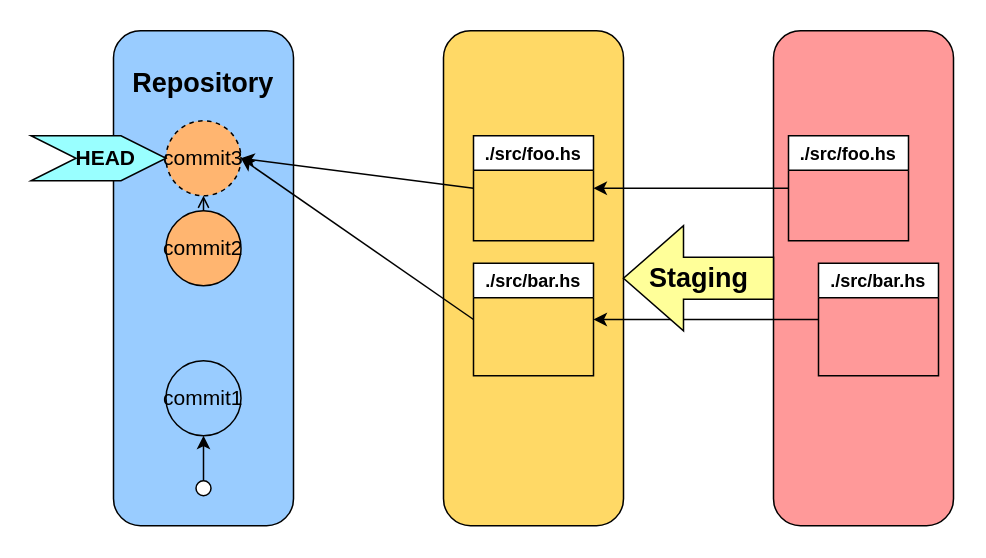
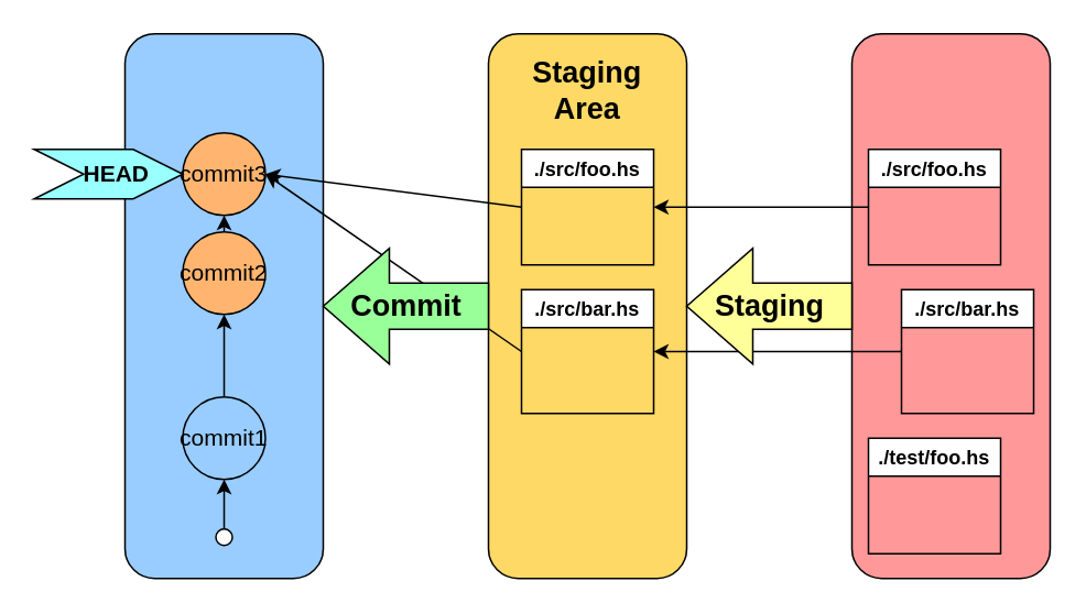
  <mxCell id="0" />
  <mxCell id="1" parent="0" />
  <mxCell id="2" value="" style="rounded=1;whiteSpace=wrap;html=1;fillColor=#FF9999;" vertex="1" parent="1"><mxGeometry x="515" y="20" width="120" height="330" as="geometry" /></mxCell>
  <mxCell id="3" value="" style="rounded=1;whiteSpace=wrap;html=1;fillColor=#99CCFF;" vertex="1" parent="1"><mxGeometry x="75" y="20" width="120" height="330" as="geometry" /></mxCell>
- <mxCell id="4" value="&lt;font style=&quot;font-size: 18px&quot;&gt;&lt;b&gt;Repository&lt;/b&gt;&lt;/font&gt;" style="text;html=1;strokeColor=none;fillColor=none;align=center;verticalAlign=middle;whiteSpace=wrap;rounded=0;" vertex="1" parent="1"><mxGeometry x="80" y="45" width="110" height="20" as="geometry" /></mxCell>
- <mxCell id="5" value="&lt;font style=&quot;font-size: 14px&quot;&gt;commit3&lt;/font&gt;" style="ellipse;whiteSpace=wrap;html=1;aspect=fixed;fillColor=#FFB570;dashed=1;" vertex="1" parent="1"><mxGeometry x="110" y="80" width="50" height="50" as="geometry" /></mxCell>
+ <mxCell id="5" value="&lt;font style=&quot;font-size: 14px&quot;&gt;commit3&lt;/font&gt;" style="ellipse;whiteSpace=wrap;html=1;aspect=fixed;fillColor=#FFB570;" vertex="1" parent="1"><mxGeometry x="110" y="80" width="50" height="50" as="geometry" /></mxCell>
  <mxCell id="6" value="&lt;font style=&quot;font-size: 14px&quot;&gt;commit2&lt;/font&gt;" style="ellipse;whiteSpace=wrap;html=1;aspect=fixed;fillColor=#FFB570;" vertex="1" parent="1"><mxGeometry x="110" y="140" width="50" height="50" as="geometry" /></mxCell>
- <mxCell id="7" value="" style="endArrow=open;html=1;exitX=0.5;exitY=0;exitDx=0;exitDy=0;entryX=0.5;entryY=1;entryDx=0;entryDy=0;" edge="1" parent="1" source="6" target="5"><mxGeometry width="50" height="50" relative="1" as="geometry"><mxPoint x="185" y="100" as="sourcePoint" /><mxPoint x="235" y="50" as="targetPoint" /></mxGeometry></mxCell>
+ <mxCell id="7" value="" style="endArrow=classic;html=1;exitX=0.5;exitY=0;exitDx=0;exitDy=0;entryX=0.5;entryY=1;entryDx=0;entryDy=0;" edge="1" parent="1" source="6" target="5"><mxGeometry width="50" height="50" relative="1" as="geometry"><mxPoint x="185" y="100" as="sourcePoint" /><mxPoint x="235" y="50" as="targetPoint" /></mxGeometry></mxCell>
+ <mxCell id="8" value="" style="endArrow=classic;html=1;exitX=0.5;exitY=0;exitDx=0;exitDy=0;entryX=0.5;entryY=1;entryDx=0;entryDy=0;" edge="1" parent="1" source="9" target="6"><mxGeometry width="50" height="50" relative="1" as="geometry"><mxPoint x="205" y="180" as="sourcePoint" /><mxPoint x="255" y="130" as="targetPoint" /></mxGeometry></mxCell>
  <mxCell id="9" value="&lt;font style=&quot;font-size: 14px&quot;&gt;commit1&lt;/font&gt;" style="ellipse;whiteSpace=wrap;html=1;aspect=fixed;fillColor=#99ccff;" vertex="1" parent="1"><mxGeometry x="110" y="240" width="50" height="50" as="geometry" /></mxCell>
  <mxCell id="10" value="" style="endArrow=classic;html=1;entryX=0.5;entryY=1;entryDx=0;entryDy=0;exitX=0.5;exitY=0;exitDx=0;exitDy=0;" edge="1" parent="1" source="11" target="9"><mxGeometry width="50" height="50" relative="1" as="geometry"><mxPoint x="345" y="300" as="sourcePoint" /><mxPoint x="275" y="200" as="targetPoint" /></mxGeometry></mxCell>
  <mxCell id="11" value="" style="ellipse;whiteSpace=wrap;html=1;aspect=fixed;" vertex="1" parent="1"><mxGeometry x="130" y="320" width="10" height="10" as="geometry" /></mxCell>
  <mxCell id="12" value="" style="rounded=1;whiteSpace=wrap;html=1;fillColor=#FFD966;" vertex="1" parent="1"><mxGeometry x="295" y="20" width="120" height="330" as="geometry" /></mxCell>
+ <mxCell id="13" value="&lt;font style=&quot;font-size: 18px&quot;&gt;&lt;b&gt;Staging Area&lt;/b&gt;&lt;/font&gt;" style="text;html=1;strokeColor=none;fillColor=none;align=center;verticalAlign=middle;whiteSpace=wrap;rounded=0;" vertex="1" parent="1"><mxGeometry x="305" y="32.5" width="100" height="45" as="geometry" /></mxCell>
+ <mxCell id="14" value="./test/foo.hs" style="swimlane;" vertex="1" parent="1"><mxGeometry x="525" y="265" width="80" height="70" as="geometry" /></mxCell>
  <mxCell id="15" value="./src/bar.hs" style="swimlane;startSize=23;" vertex="1" parent="1"><mxGeometry x="545" y="175" width="80" height="75" as="geometry" /></mxCell>
  <mxCell id="16" value="./src/foo.hs" style="swimlane;fillColor=#FFFFFF;" vertex="1" parent="1"><mxGeometry x="525" y="90" width="80" height="70" as="geometry"><mxRectangle x="340" y="68" width="100" height="23" as="alternateBounds" /></mxGeometry></mxCell>
  <mxCell id="17" value="./src/foo.hs" style="swimlane;" vertex="1" parent="1"><mxGeometry x="315" y="90" width="80" height="70" as="geometry"><mxRectangle x="340" y="68" width="100" height="23" as="alternateBounds" /></mxGeometry></mxCell>
  <mxCell id="18" value="./src/bar.hs" style="swimlane;startSize=23;" vertex="1" parent="1"><mxGeometry x="315" y="175" width="80" height="75" as="geometry" /></mxCell>
  <mxCell id="19" value="" style="endArrow=classic;html=1;exitX=0;exitY=0.5;exitDx=0;exitDy=0;entryX=1;entryY=0.5;entryDx=0;entryDy=0;" edge="1" parent="1" source="16" target="17"><mxGeometry width="50" height="50" relative="1" as="geometry"><mxPoint x="685" y="180" as="sourcePoint" /><mxPoint x="735" y="130" as="targetPoint" /></mxGeometry></mxCell>
  <mxCell id="20" value="" style="endArrow=classic;html=1;exitX=0;exitY=0.5;exitDx=0;exitDy=0;entryX=1;entryY=0.5;entryDx=0;entryDy=0;" edge="1" parent="1" source="15" target="18"><mxGeometry width="50" height="50" relative="1" as="geometry"><mxPoint x="655" y="210" as="sourcePoint" /><mxPoint x="705" y="160" as="targetPoint" /></mxGeometry></mxCell>
  <mxCell id="21" value="" style="endArrow=classic;html=1;exitX=0;exitY=0.5;exitDx=0;exitDy=0;entryX=1;entryY=0.5;entryDx=0;entryDy=0;" edge="1" parent="1" source="17" target="5"><mxGeometry width="50" height="50" relative="1" as="geometry"><mxPoint x="215" y="310" as="sourcePoint" /><mxPoint x="265" y="260" as="targetPoint" /></mxGeometry></mxCell>
  <mxCell id="22" value="" style="endArrow=classic;html=1;exitX=0;exitY=0.5;exitDx=0;exitDy=0;entryX=1;entryY=0.5;entryDx=0;entryDy=0;" edge="1" parent="1" source="18" target="5"><mxGeometry width="50" height="50" relative="1" as="geometry"><mxPoint x="215" y="420" as="sourcePoint" /><mxPoint x="265" y="370" as="targetPoint" /></mxGeometry></mxCell>
+ <mxCell id="23" value="&lt;b&gt;&lt;font style=&quot;font-size: 18px&quot;&gt;Commit&lt;/font&gt;&lt;/b&gt;" style="html=1;shadow=0;dashed=0;align=center;verticalAlign=middle;shape=mxgraph.arrows2.arrow;dy=0.6;dx=40;flipH=1;notch=0;fillColor=#99FF99;" vertex="1" parent="1"><mxGeometry x="195" y="150" width="100" height="70" as="geometry" /></mxCell>
  <mxCell id="24" value="&lt;b&gt;&lt;font style=&quot;font-size: 18px&quot;&gt;Staging&lt;/font&gt;&lt;/b&gt;" style="html=1;shadow=0;dashed=0;align=center;verticalAlign=middle;shape=mxgraph.arrows2.arrow;dy=0.6;dx=40;flipH=1;notch=0;fillColor=#FFFF99;" vertex="1" parent="1"><mxGeometry x="415" y="150" width="100" height="70" as="geometry" /></mxCell>
  <mxCell id="25" value="" style="html=1;shadow=0;dashed=0;align=center;verticalAlign=middle;shape=mxgraph.arrows2.arrow;dy=0;dx=30;notch=30;fillColor=#99FFFF;rotation=0;" vertex="1" parent="1"><mxGeometry x="20" y="90" width="90" height="30" as="geometry" /></mxCell>
  <mxCell id="26" value="&lt;font style=&quot;font-size: 14px&quot;&gt;&lt;b&gt;HEAD&lt;/b&gt;&lt;/font&gt;" style="text;html=1;strokeColor=none;fillColor=none;align=center;verticalAlign=middle;whiteSpace=wrap;rounded=0;rotation=0;" vertex="1" parent="1"><mxGeometry x="35" y="95" width="70" height="20" as="geometry" /></mxCell>
